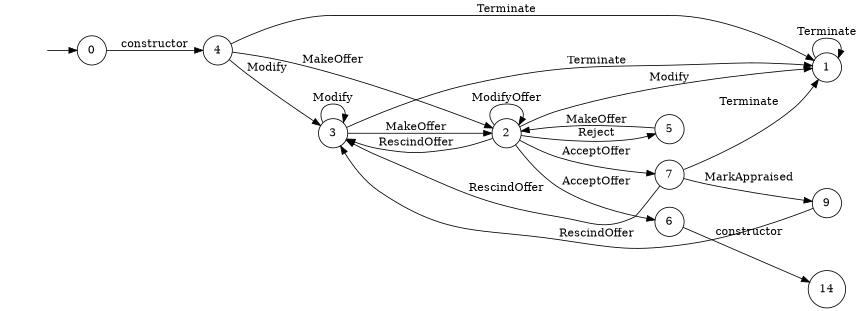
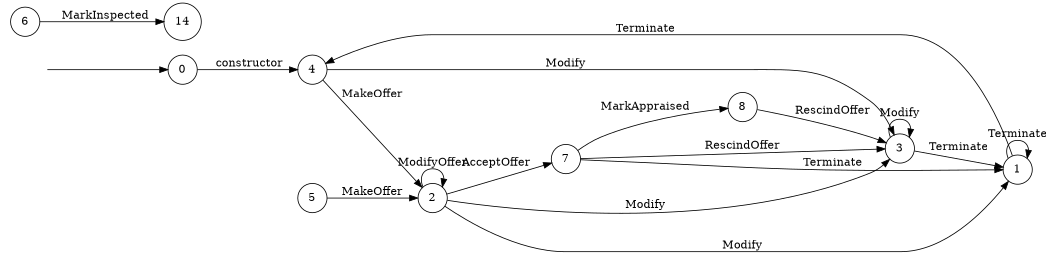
  digraph {
    rankdir=LR
    node [shape=circle]
    "" [shape=plaintext]
    n2 [label=0]
    n3 [label=4]
    n4 [label=3]
    n5 [label=2]
    n6 [label=1]
    n7 [label=5]
    n8 [label=7]
    n9 [label=6]
    n10 [label=14]
-   n11 [label=9]
+   n11 [label=8]
    "" -> n2
    n2 -> n3 [label=constructor]
    n3 -> n4 [label=Modify]
    n3 -> n5 [label=MakeOffer]
-   n3 -> n6 [label=Terminate]
+   n6 -> n3 [label=Terminate]
    n4 -> n4 [label=Modify]
-   n4 -> n5 [label=MakeOffer]
    n4 -> n6 [label=Terminate]
-   n5 -> n4 [label=RescindOffer]
+   n5 -> n4 [label=Modify]
    n5 -> n5 [label=ModifyOffer]
    n5 -> n6 [label=Modify]
-   n5 -> n7 [label=Reject]
    n5 -> n8 [label=AcceptOffer]
-   n5 -> n9 [label=AcceptOffer]
    n6 -> n6 [label=Terminate]
    n7 -> n5 [label=MakeOffer]
    n8 -> n4 [label=RescindOffer]
    n8 -> n6 [label=Terminate]
    n8 -> n11 [label=MarkAppraised]
-   n9 -> n10 [label=constructor]
+   n9 -> n10 [label=MarkInspected]
    n11 -> n4 [label=RescindOffer]
  }
